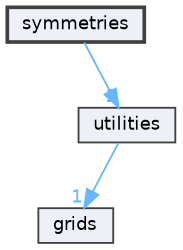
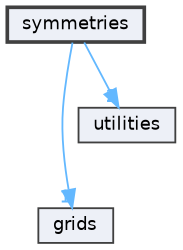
  digraph {
    compound=true
    node [color=grey25 fillcolor="#edf0f7" fontname=Helvetica fontsize=10 shape=box style=filled]
    edge [color=steelblue1 fontcolor=steelblue1 fontname=Helvetica fontsize=10 labeldistance=1.5 labelfontname=Helvetica labelfontsize=10]
    n1 [height=0.2 label=symmetries style="filled,bold" width=0.4]
    n2 [height=0.2 label=grids width=0.4]
    n3 [height=0.2 label=utilities width=0.4]
-   n3 -> n2 [headlabel=1]
+   n1 -> n2 [headlabel=1]
    n1 -> n3 [headlabel=2]
  }
